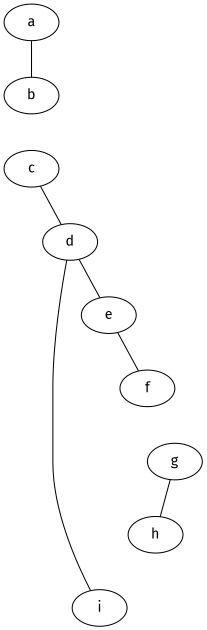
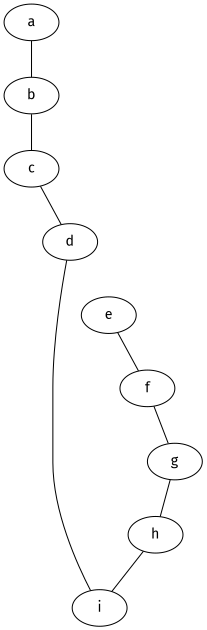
  graph {
    fontname="Fira Sans"
    node [fontname="Fira Sans"]
    edge [fontname="Fira Sans"]
    a
    b
    c
    d
    e
    i
    f
    g
    h
    j [style=invis]
    a -- b
+   b -- c
    c -- d
-   d -- e
    d -- i
    e -- f
+   f -- g
    g -- h
+   h -- i
    j -- c [style=invis weight=2]
    j -- d [style=invis weight=2]
    j -- e [style=invis weight=2]
    j -- f [style=invis weight=2]
    j -- g [style=invis weight=2]
  }
